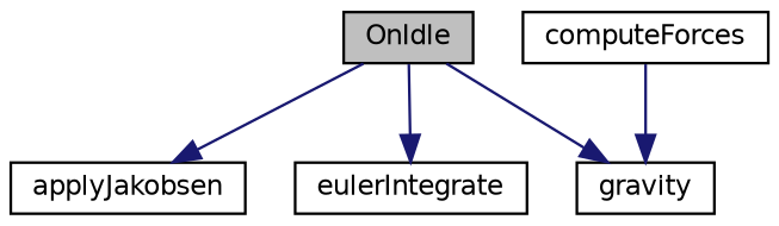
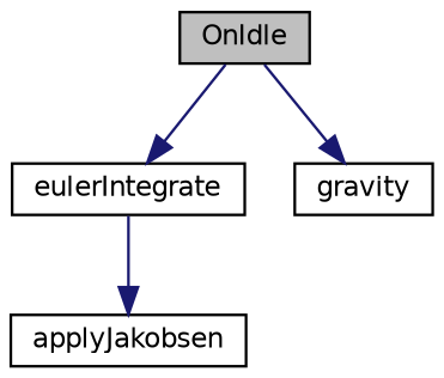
  digraph {
    rankdir=TB
    node [color=black fillcolor=white fontname=Helvetica fontsize=10 shape=record style=filled]
    edge [color=midnightblue fontname=Helvetica fontsize=10 labelfontname=Helvetica labelfontsize=10 style=solid]
    n1 [fillcolor=grey75 fontcolor=black height=0.2 label=OnIdle width=0.4]
    n2 [height=0.2 label=applyJakobsen width=0.4]
    n3 [height=0.2 label=eulerIntegrate width=0.4]
    n4 [height=0.2 label=gravity width=0.4]
-   n5 [height=0.2 label=computeForces width=0.4]
-   n1 -> n2
+   n3 -> n2
    n1 -> n3
    n1 -> n4
-   n5 -> n4
  }
